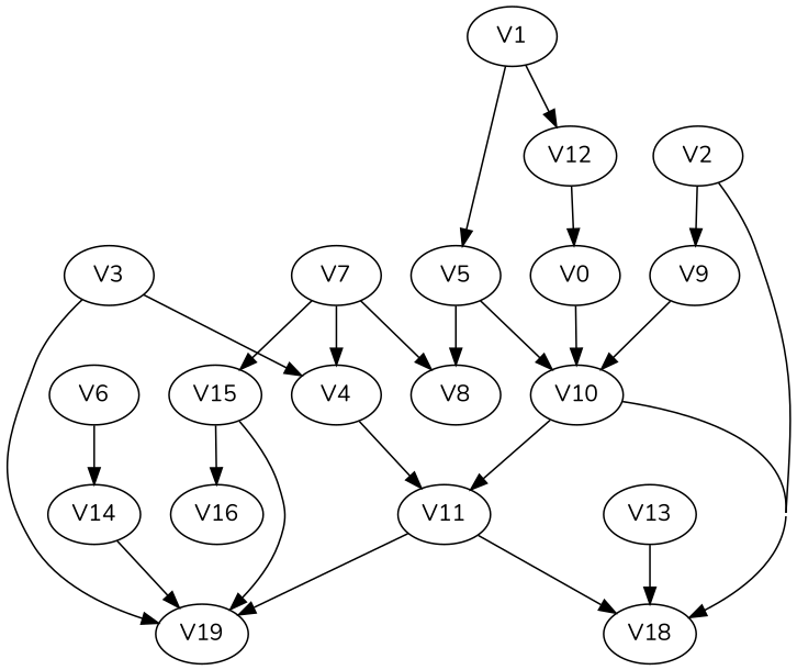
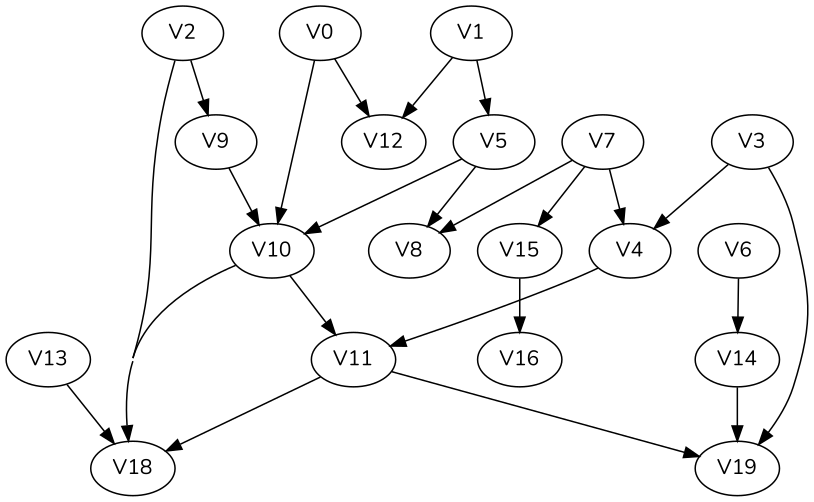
  strict digraph {
    concentrate=True
    fontname=Nunito
    node [fontname=Nunito]
    edge [fontname=Nunito]
    V0
    V10
    V12
    V18
    V11
    V1
    V5
    V8
    V2
    V9
    V3
    V4
    V19
    V7
    V15
    V6
    V14
    V16
    V13
    V0 -> V10
-   V12 -> V0
+   V0 -> V12
    V10 -> V18
    V10 -> V11
    V11 -> V18
    V11 -> V19
    V1 -> V12
    V1 -> V5
    V5 -> V10
    V5 -> V8
    V2 -> V18
    V2 -> V9
    V9 -> V10
    V3 -> V4
    V3 -> V19
    V4 -> V11
    V7 -> V8
    V7 -> V4
    V7 -> V15
-   V15 -> V19
    V15 -> V16
    V6 -> V14
    V14 -> V19
    V13 -> V18
  }
